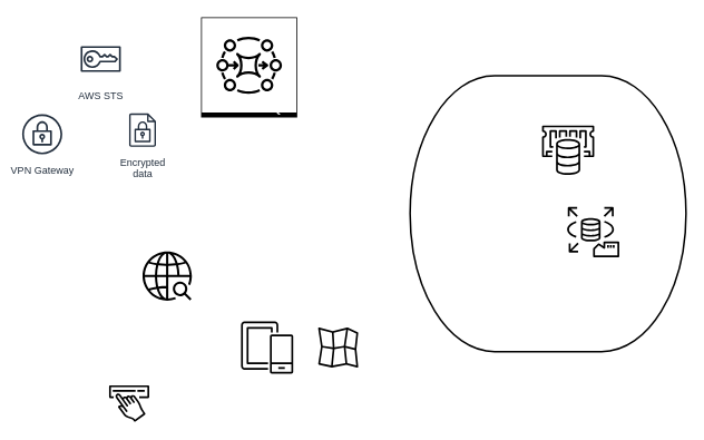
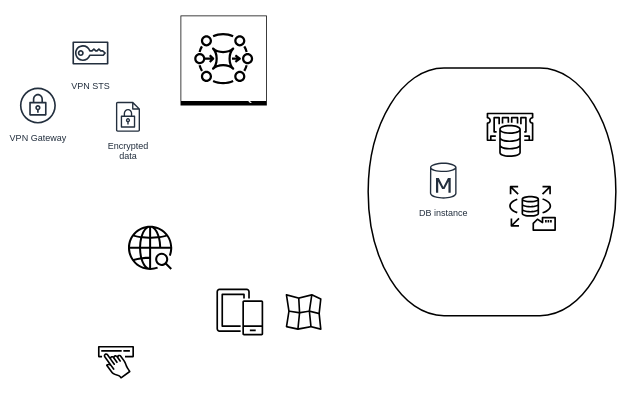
  <mxCell id="0" />
  <mxCell id="1" parent="0" />
- <mxCell id="3" value="VPN Gateway" style="sketch=0;outlineConnect=0;fontColor=#232F3E;gradientColor=none;strokeColor=#232F3E;fillColor=#ffffff;dashed=0;verticalLabelPosition=bottom;verticalAlign=top;align=center;html=1;fontSize=12;fontStyle=0;aspect=fixed;shape=mxgraph.aws4.resourceIcon;resIcon=mxgraph.aws4.vpn_gateway;" parent="1" vertex="1"><mxGeometry x="20" y="130" width="60" height="60" as="geometry" /></mxCell>
- <mxCell id="4" value="AWS STS" style="sketch=0;outlineConnect=0;fontColor=#232F3E;gradientColor=none;strokeColor=#232F3E;fillColor=#ffffff;dashed=0;verticalLabelPosition=bottom;verticalAlign=top;align=center;html=1;fontSize=12;fontStyle=0;aspect=fixed;shape=mxgraph.aws4.resourceIcon;resIcon=mxgraph.aws4.sts;" parent="1" vertex="1"><mxGeometry x="90" y="40" width="60" height="60" as="geometry" /></mxCell>
+ <mxCell id="2" value="DB instance" style="sketch=0;outlineConnect=0;fontColor=#232F3E;gradientColor=none;strokeColor=#232F3E;fillColor=#ffffff;dashed=0;verticalLabelPosition=bottom;verticalAlign=top;align=center;html=1;fontSize=12;fontStyle=0;aspect=fixed;shape=mxgraph.aws4.resourceIcon;resIcon=mxgraph.aws4.db_instance;" parent="1" vertex="1"><mxGeometry x="560" y="210" width="60" height="60" as="geometry" /></mxCell>
+ <mxCell id="3" value="VPN Gateway" style="sketch=0;outlineConnect=0;fontColor=#232F3E;gradientColor=none;strokeColor=#232F3E;fillColor=#ffffff;dashed=0;verticalLabelPosition=bottom;verticalAlign=top;align=center;html=1;fontSize=12;fontStyle=0;aspect=fixed;shape=mxgraph.aws4.resourceIcon;resIcon=mxgraph.aws4.vpn_gateway;" parent="1" vertex="1"><mxGeometry x="20" y="110" width="60" height="60" as="geometry" /></mxCell>
+ <mxCell id="4" value="VPN STS" style="sketch=0;outlineConnect=0;fontColor=#232F3E;gradientColor=none;strokeColor=#232F3E;fillColor=#ffffff;dashed=0;verticalLabelPosition=bottom;verticalAlign=top;align=center;html=1;fontSize=12;fontStyle=0;aspect=fixed;shape=mxgraph.aws4.resourceIcon;resIcon=mxgraph.aws4.sts;" parent="1" vertex="1"><mxGeometry x="90" y="40" width="60" height="60" as="geometry" /></mxCell>
  <mxCell id="5" value="Encrypted&#10;data" style="sketch=0;outlineConnect=0;fontColor=#232F3E;gradientColor=none;strokeColor=#232F3E;fillColor=#ffffff;dashed=0;verticalLabelPosition=bottom;verticalAlign=top;align=center;html=1;fontSize=12;fontStyle=0;aspect=fixed;shape=mxgraph.aws4.resourceIcon;resIcon=mxgraph.aws4.encrypted_data;" parent="1" vertex="1"><mxGeometry x="130" y="130" width="80" height="50" as="geometry" /></mxCell>
  <mxCell id="6" value="" style="sketch=0;outlineConnect=0;fontColor=#232F3E;gradientColor=none;fillColor=#000000;strokeColor=none;dashed=0;verticalLabelPosition=bottom;verticalAlign=top;align=center;html=1;fontSize=12;fontStyle=0;aspect=fixed;pointerEvents=1;shape=mxgraph.aws4.sagemaker_geospatial_ml;" parent="1" vertex="1"><mxGeometry x="170" y="300" width="59" height="59" as="geometry" /></mxCell>
  <mxCell id="7" value="" style="sketch=0;points=[[0,0,0],[0.25,0,0],[0.5,0,0],[0.75,0,0],[1,0,0],[0,1,0],[0.25,1,0],[0.5,1,0],[0.75,1,0],[1,1,0],[0,0.25,0],[0,0.5,0],[0,0.75,0],[1,0.25,0],[1,0.5,0],[1,0.75,0]];outlineConnect=0;fontColor=#232F3E;gradientColor=#4D72F3;gradientDirection=north;fillColor=none;strokeColor=#000000;dashed=0;verticalLabelPosition=bottom;verticalAlign=top;align=center;html=1;fontSize=12;fontStyle=0;aspect=fixed;shape=mxgraph.aws4.resourceIcon;resIcon=mxgraph.aws4.rds_on_vmware;" parent="1" vertex="1"><mxGeometry x="670" y="238" width="78" height="78" as="geometry" /></mxCell>
  <mxCell id="8" value="" style="sketch=0;points=[[0,0,0],[0.25,0,0],[0.5,0,0],[0.75,0,0],[1,0,0],[0,1,0],[0.25,1,0],[0.5,1,0],[0.75,1,0],[1,1,0],[0,0.25,0],[0,0.5,0],[0,0.75,0],[1,0.25,0],[1,0.5,0],[1,0.75,0]];outlineConnect=0;fontColor=#232F3E;gradientColor=#4D72F3;gradientDirection=north;fillColor=none;strokeColor=#000000;dashed=0;verticalLabelPosition=bottom;verticalAlign=top;align=center;html=1;fontSize=12;fontStyle=0;aspect=fixed;shape=mxgraph.aws4.resourceIcon;resIcon=mxgraph.aws4.elasticache;" parent="1" vertex="1"><mxGeometry x="640" y="140" width="78" height="78" as="geometry" /></mxCell>
  <mxCell id="9" value="" style="sketch=0;outlineConnect=0;fontColor=#232F3E;gradientColor=none;fillColor=#000000;strokeColor=none;dashed=0;verticalLabelPosition=bottom;verticalAlign=top;align=center;html=1;fontSize=12;fontStyle=0;aspect=fixed;shape=mxgraph.aws4.amplify_aws_amplify_studio;" parent="1" vertex="1"><mxGeometry x="130" y="460" width="48" height="44" as="geometry" /></mxCell>
  <mxCell id="10" value="" style="sketch=0;outlineConnect=0;fontColor=#232F3E;gradientColor=none;fillColor=#000000;strokeColor=none;dashed=0;verticalLabelPosition=bottom;verticalAlign=top;align=center;html=1;fontSize=12;fontStyle=0;aspect=fixed;shape=mxgraph.aws4.location_service_map;" parent="1" vertex="1"><mxGeometry x="380" y="391" width="48" height="48" as="geometry" /></mxCell>
  <mxCell id="11" value="" style="sketch=0;points=[[0,0,0],[0.25,0,0],[0.5,0,0],[0.75,0,0],[1,0,0],[0,1,0],[0.25,1,0],[0.5,1,0],[0.75,1,0],[1,1,0],[0,0.25,0],[0,0.5,0],[0,0.75,0],[1,0.25,0],[1,0.5,0],[1,0.75,0]];outlineConnect=0;fontColor=#232F3E;gradientColor=#F54749;gradientDirection=north;fillColor=none;strokeColor=#000000;dashed=0;verticalLabelPosition=bottom;verticalAlign=top;align=center;html=1;fontSize=12;fontStyle=0;aspect=fixed;shape=mxgraph.aws4.resourceIcon;resIcon=mxgraph.aws4.mobile;" parent="1" vertex="1"><mxGeometry x="280" y="376" width="78" height="78" as="geometry" /></mxCell>
  <mxCell id="12" value="&lt;font color=&quot;#ffffff&quot;&gt;Kafka/RabbitMQ&lt;/font&gt;" style="sketch=0;outlineConnect=0;fontColor=#232F3E;gradientColor=none;strokeColor=#000000;fillColor=none;dashed=0;verticalLabelPosition=middle;verticalAlign=bottom;align=center;html=1;whiteSpace=wrap;fontSize=10;fontStyle=1;spacing=3;shape=mxgraph.aws4.productIcon;prIcon=mxgraph.aws4.mq;" parent="1" vertex="1"><mxGeometry x="240" y="20" width="115" height="120" as="geometry" /></mxCell>
  <mxCell id="13" value="" style="strokeWidth=2;html=1;shape=mxgraph.flowchart.terminator;whiteSpace=wrap;fillColor=none;" vertex="1" parent="1"><mxGeometry x="490" y="90" width="330" height="330" as="geometry" /></mxCell>
